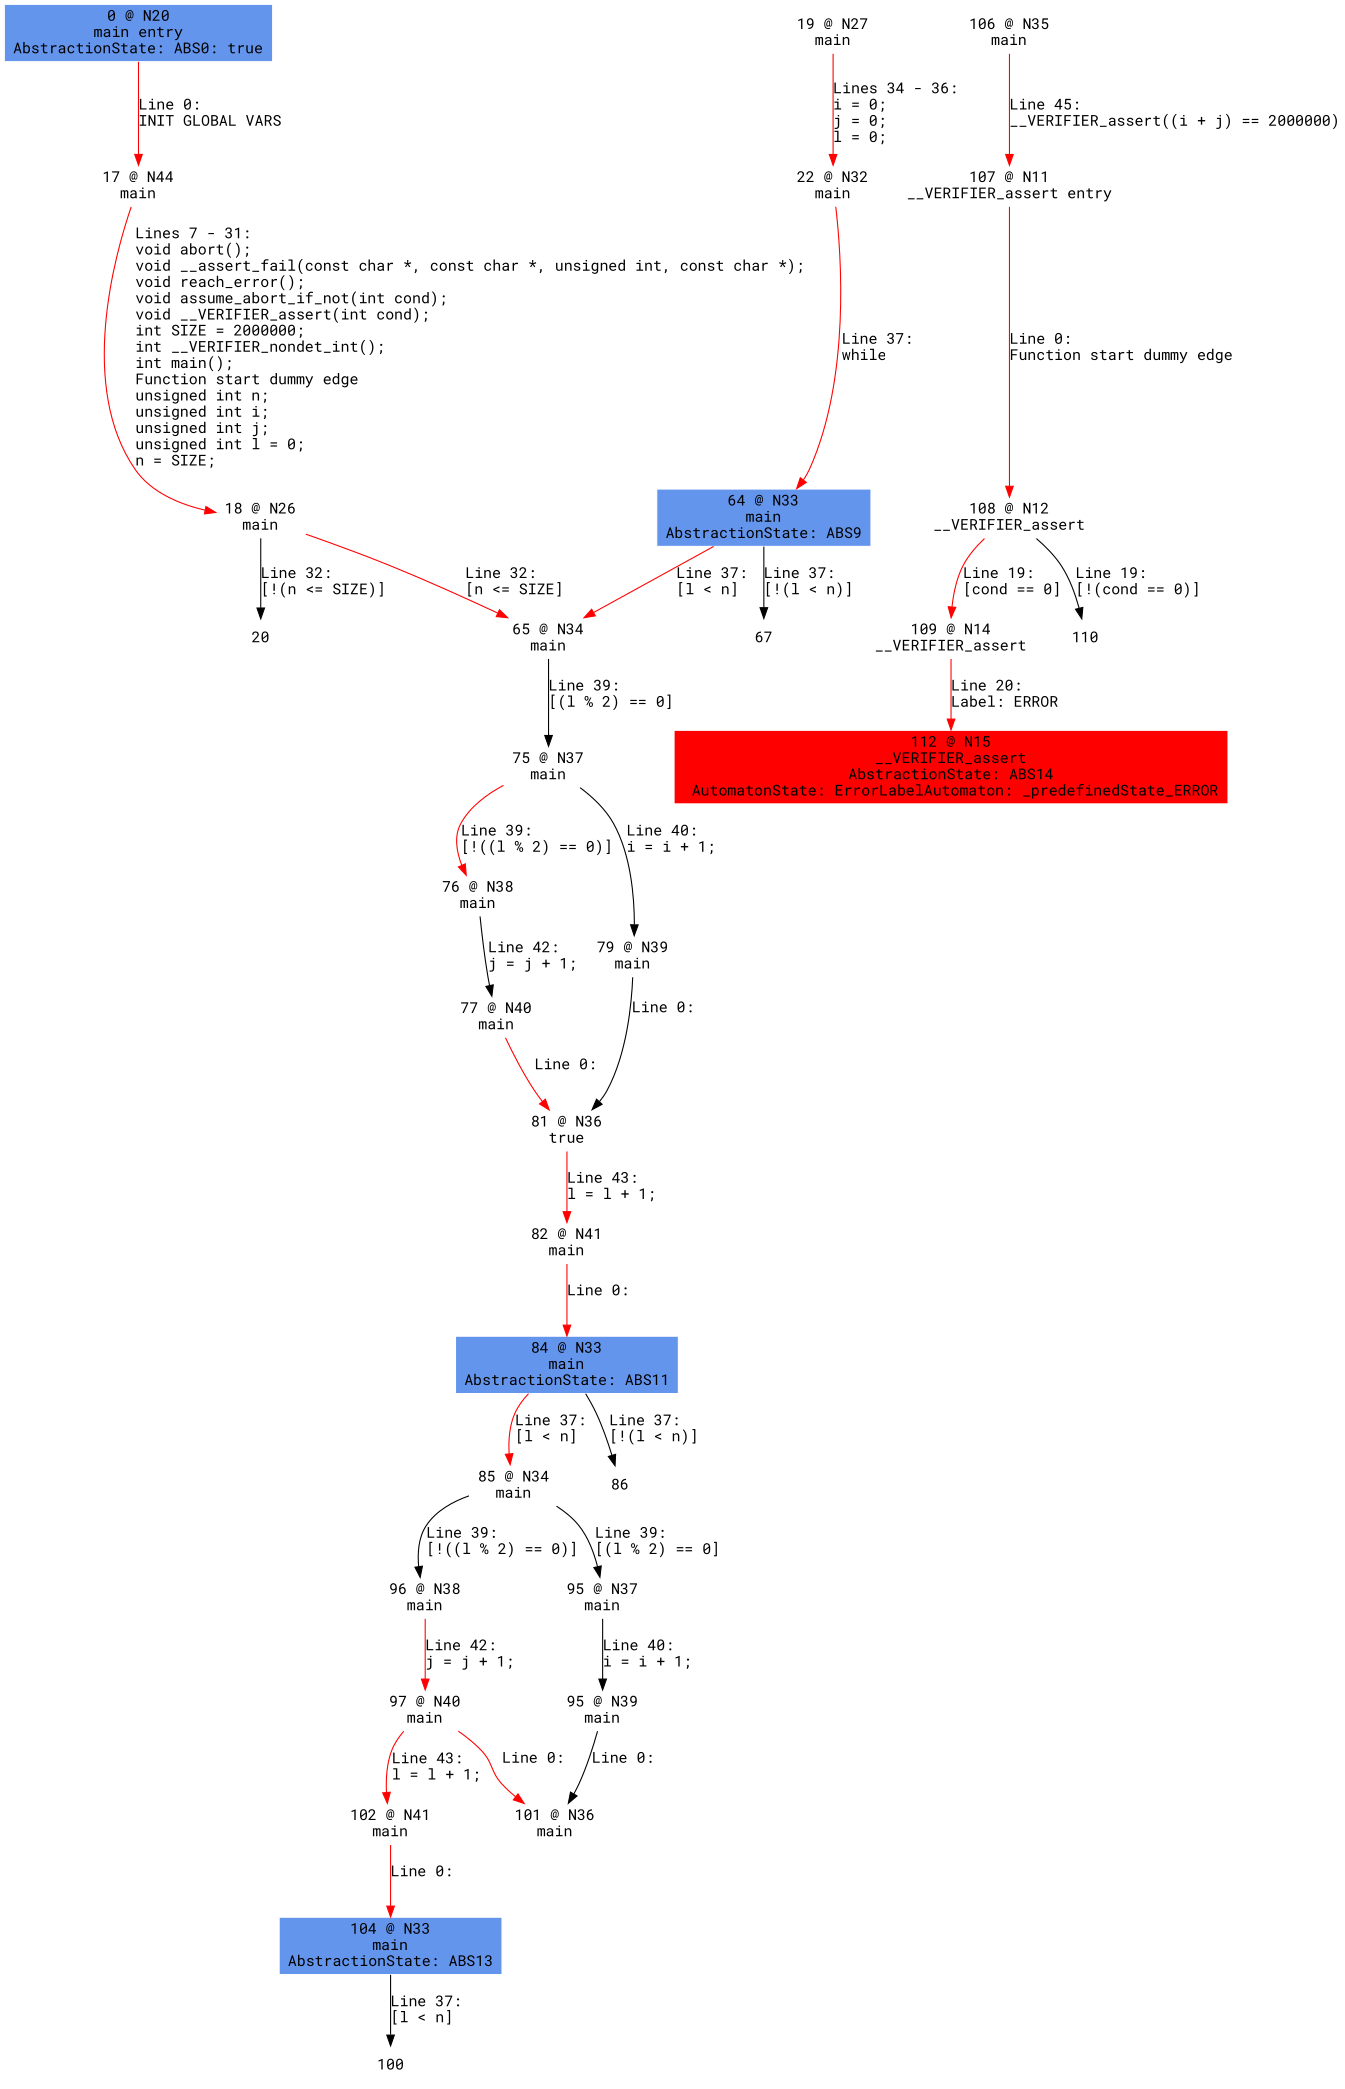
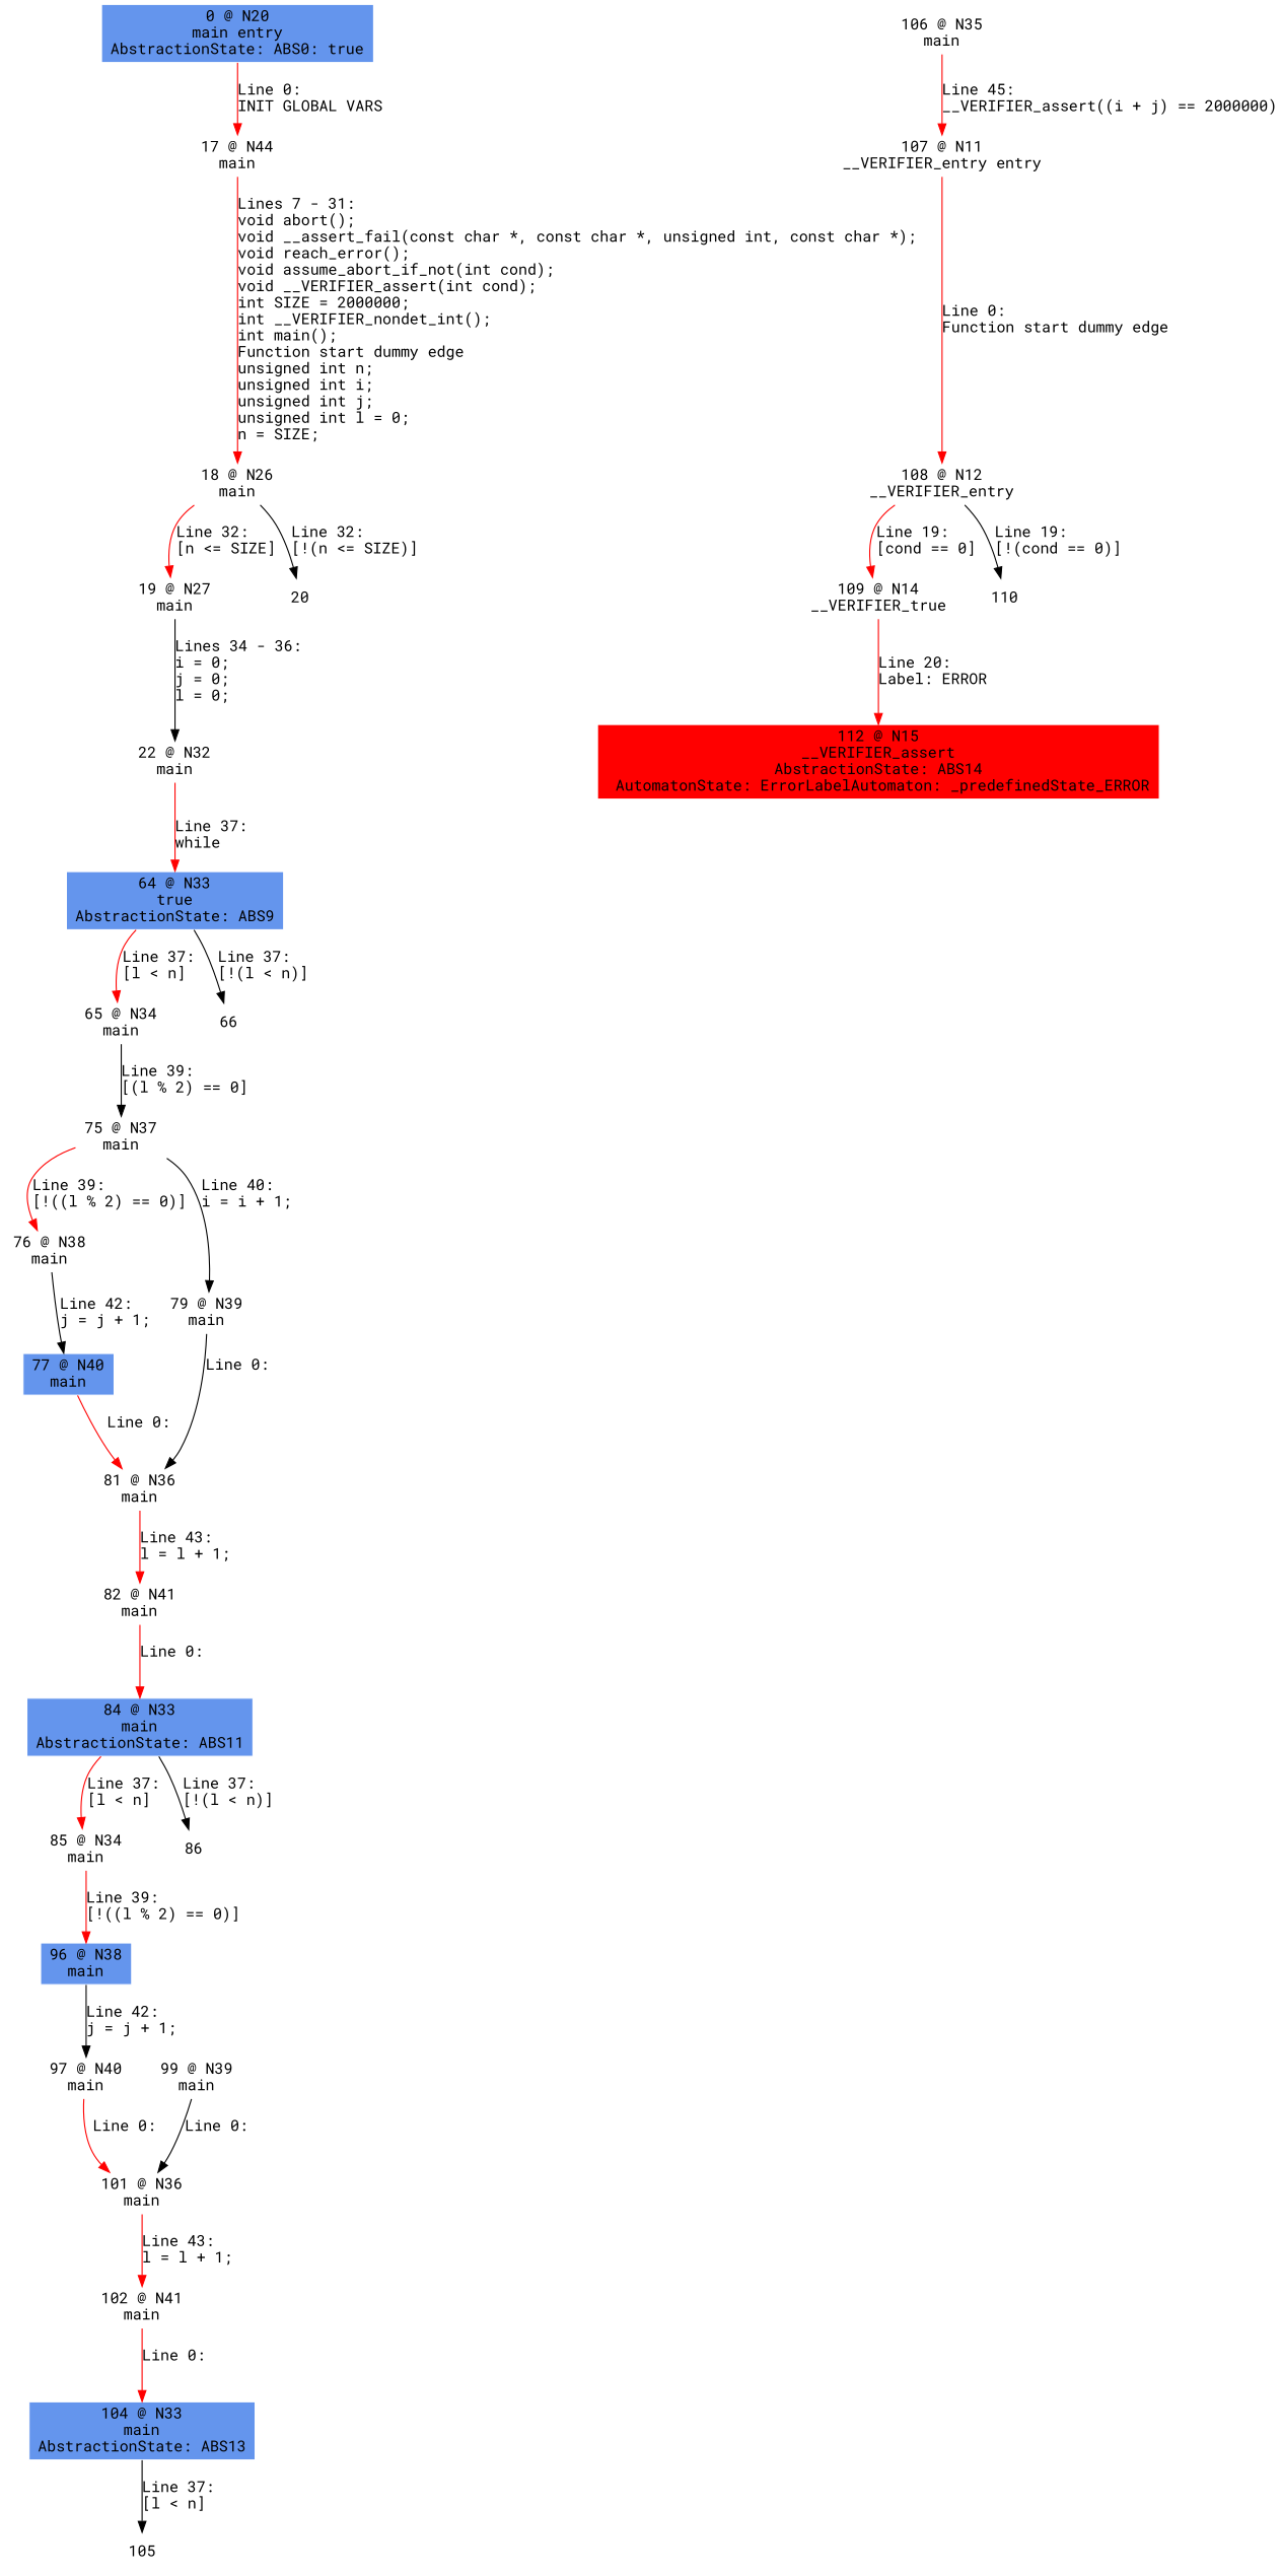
  digraph {
    fontname="Roboto Mono"
    node [color=white fontname="Roboto Mono" shape=box style=filled]
    edge [color=red fontname="Roboto Mono"]
    n1 [fillcolor=cornflowerblue label="0 @ N20\nmain entry\nAbstractionState: ABS0: true\n"]
    n2 [label="17 @ N44\nmain\n"]
    n3 [label="18 @ N26\nmain\n"]
    n4 [label="19 @ N27\nmain\n"]
    20
    n6 [label="22 @ N32\nmain\n"]
-   n7 [fillcolor=cornflowerblue label="64 @ N33\nmain\nAbstractionState: ABS9\n"]
+   n7 [fillcolor=cornflowerblue label="64 @ N33\ntrue\nAbstractionState: ABS9\n"]
    n8 [label="65 @ N34\nmain\n"]
-   66 [label=67]
+   66
    n10 [label="75 @ N37\nmain\n"]
    n11 [label="76 @ N38\nmain\n"]
-   n12 [label="77 @ N40\nmain\n"]
+   n12 [label="77 @ N40\nmain\n" fillcolor=cornflowerblue]
    n13 [label="79 @ N39\nmain\n"]
-   n14 [label="81 @ N36\ntrue\n"]
+   n14 [label="81 @ N36\nmain\n"]
    n15 [label="82 @ N41\nmain\n"]
    n16 [fillcolor=cornflowerblue label="84 @ N33\nmain\nAbstractionState: ABS11\n"]
    n17 [label="85 @ N34\nmain\n"]
    86
-   n19 [label="96 @ N38\nmain\n"]
-   n20 [label="95 @ N37\nmain\n"]
+   n19 [label="96 @ N38\nmain\n" fillcolor=cornflowerblue]
    n21 [label="97 @ N40\nmain\n"]
-   n22 [label="95 @ N39\nmain\n"]
+   n22 [label="99 @ N39\nmain\n"]
    n23 [label="101 @ N36\nmain\n"]
    n24 [label="102 @ N41\nmain\n"]
    n25 [fillcolor=cornflowerblue label="104 @ N33\nmain\nAbstractionState: ABS13\n"]
-   105 [label=100]
+   105
    n27 [label="106 @ N35\nmain\n"]
-   n28 [label="107 @ N11\n__VERIFIER_assert entry\n"]
-   n29 [label="108 @ N12\n__VERIFIER_assert\n"]
-   n30 [label="109 @ N14\n__VERIFIER_assert\n"]
+   n28 [label="107 @ N11\n__VERIFIER_entry entry\n"]
+   n29 [label="108 @ N12\n__VERIFIER_entry\n"]
+   n30 [label="109 @ N14\n__VERIFIER_true\n"]
    110
    n32 [fillcolor=red label="112 @ N15\n__VERIFIER_assert\nAbstractionState: ABS14\n AutomatonState: ErrorLabelAutomaton: _predefinedState_ERROR\n"]
    n1 -> n2 [label="Line 0: \lINIT GLOBAL VARS\l"]
    n2 -> n3 [label="Lines 7 - 31: \lvoid abort();\lvoid __assert_fail(const char *, const char *, unsigned int, const char *);\lvoid reach_error();\lvoid assume_abort_if_not(int cond);\lvoid __VERIFIER_assert(int cond);\lint SIZE = 2000000;\lint __VERIFIER_nondet_int();\lint main();\lFunction start dummy edge\lunsigned int n;\lunsigned int i;\lunsigned int j;\lunsigned int l = 0;\ln = SIZE;\l"]
-   n3 -> n8 [label="Line 32: \l[n <= SIZE]\l"]
+   n3 -> n4 [label="Line 32: \l[n <= SIZE]\l"]
    n3 -> 20 [label="Line 32: \l[!(n <= SIZE)]\l" color=""]
-   n4 -> n6 [label="Lines 34 - 36: \li = 0;\lj = 0;\ll = 0;\l"]
+   n4 -> n6 [color=black label="Lines 34 - 36: \li = 0;\lj = 0;\ll = 0;\l"]
    n6 -> n7 [label="Line 37: \lwhile\l"]
    n7 -> n8 [label="Line 37: \l[l < n]\l"]
    n7 -> 66 [label="Line 37: \l[!(l < n)]\l" color=""]
    n8 -> n10 [label="Line 39: \l[(l % 2) == 0]\l" color=""]
    n10 -> n11 [label="Line 39: \l[!((l % 2) == 0)]\l"]
    n10 -> n13 [label="Line 40: \li = i + 1;\l" color=""]
    n11 -> n12 [color=black label="Line 42: \lj = j + 1;\l"]
    n12 -> n14 [label="Line 0: \l\l"]
    n13 -> n14 [label="Line 0: \l\l" color=""]
    n14 -> n15 [label="Line 43: \ll = l + 1;\l"]
    n15 -> n16 [label="Line 0: \l\l"]
    n16 -> n17 [label="Line 37: \l[l < n]\l"]
    n16 -> 86 [label="Line 37: \l[!(l < n)]\l" color=""]
-   n17 -> n19 [color=black label="Line 39: \l[!((l % 2) == 0)]\l"]
-   n17 -> n20 [label="Line 39: \l[(l % 2) == 0]\l" color=""]
-   n19 -> n21 [label="Line 42: \lj = j + 1;\l"]
-   n20 -> n22 [label="Line 40: \li = i + 1;\l" color=""]
+   n17 -> n19 [label="Line 39: \l[!((l % 2) == 0)]\l"]
+   n19 -> n21 [color=black label="Line 42: \lj = j + 1;\l"]
    n21 -> n23 [label="Line 0: \l\l"]
    n22 -> n23 [label="Line 0: \l\l" color=""]
-   n21 -> n24 [label="Line 43: \ll = l + 1;\l"]
+   n23 -> n24 [label="Line 43: \ll = l + 1;\l"]
    n24 -> n25 [label="Line 0: \l\l"]
    n25 -> 105 [label="Line 37: \l[l < n]\l" color=""]
    n27 -> n28 [label="Line 45: \l__VERIFIER_assert((i + j) == 2000000)\l"]
    n28 -> n29 [label="Line 0: \lFunction start dummy edge\l"]
    n29 -> n30 [label="Line 19: \l[cond == 0]\l"]
    n29 -> 110 [label="Line 19: \l[!(cond == 0)]\l" color=""]
    n30 -> n32 [label="Line 20: \lLabel: ERROR\l"]
  }
